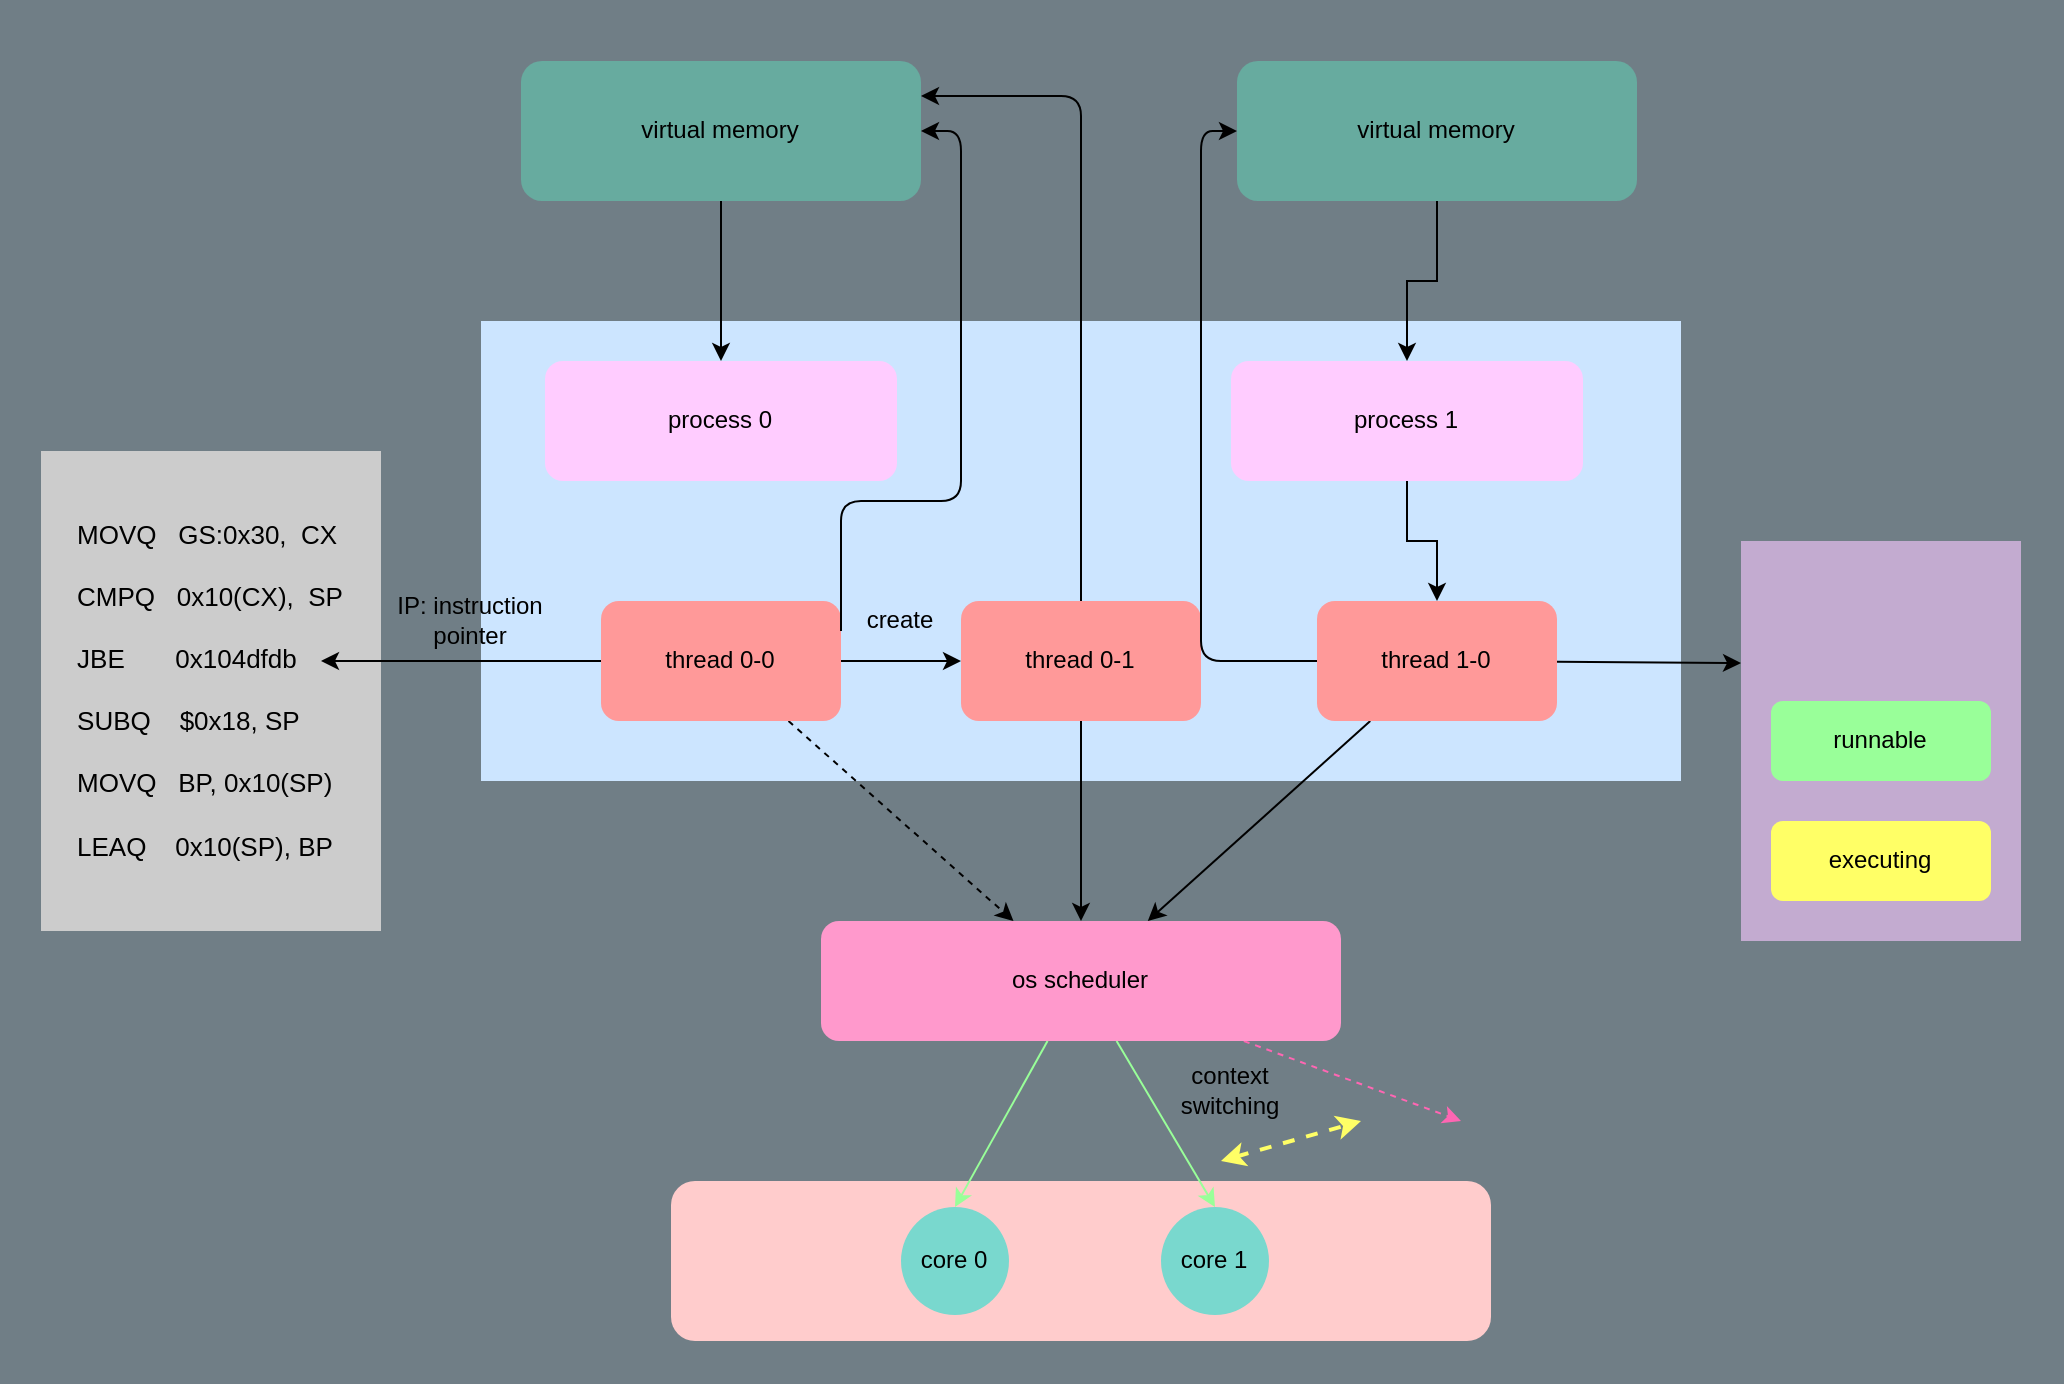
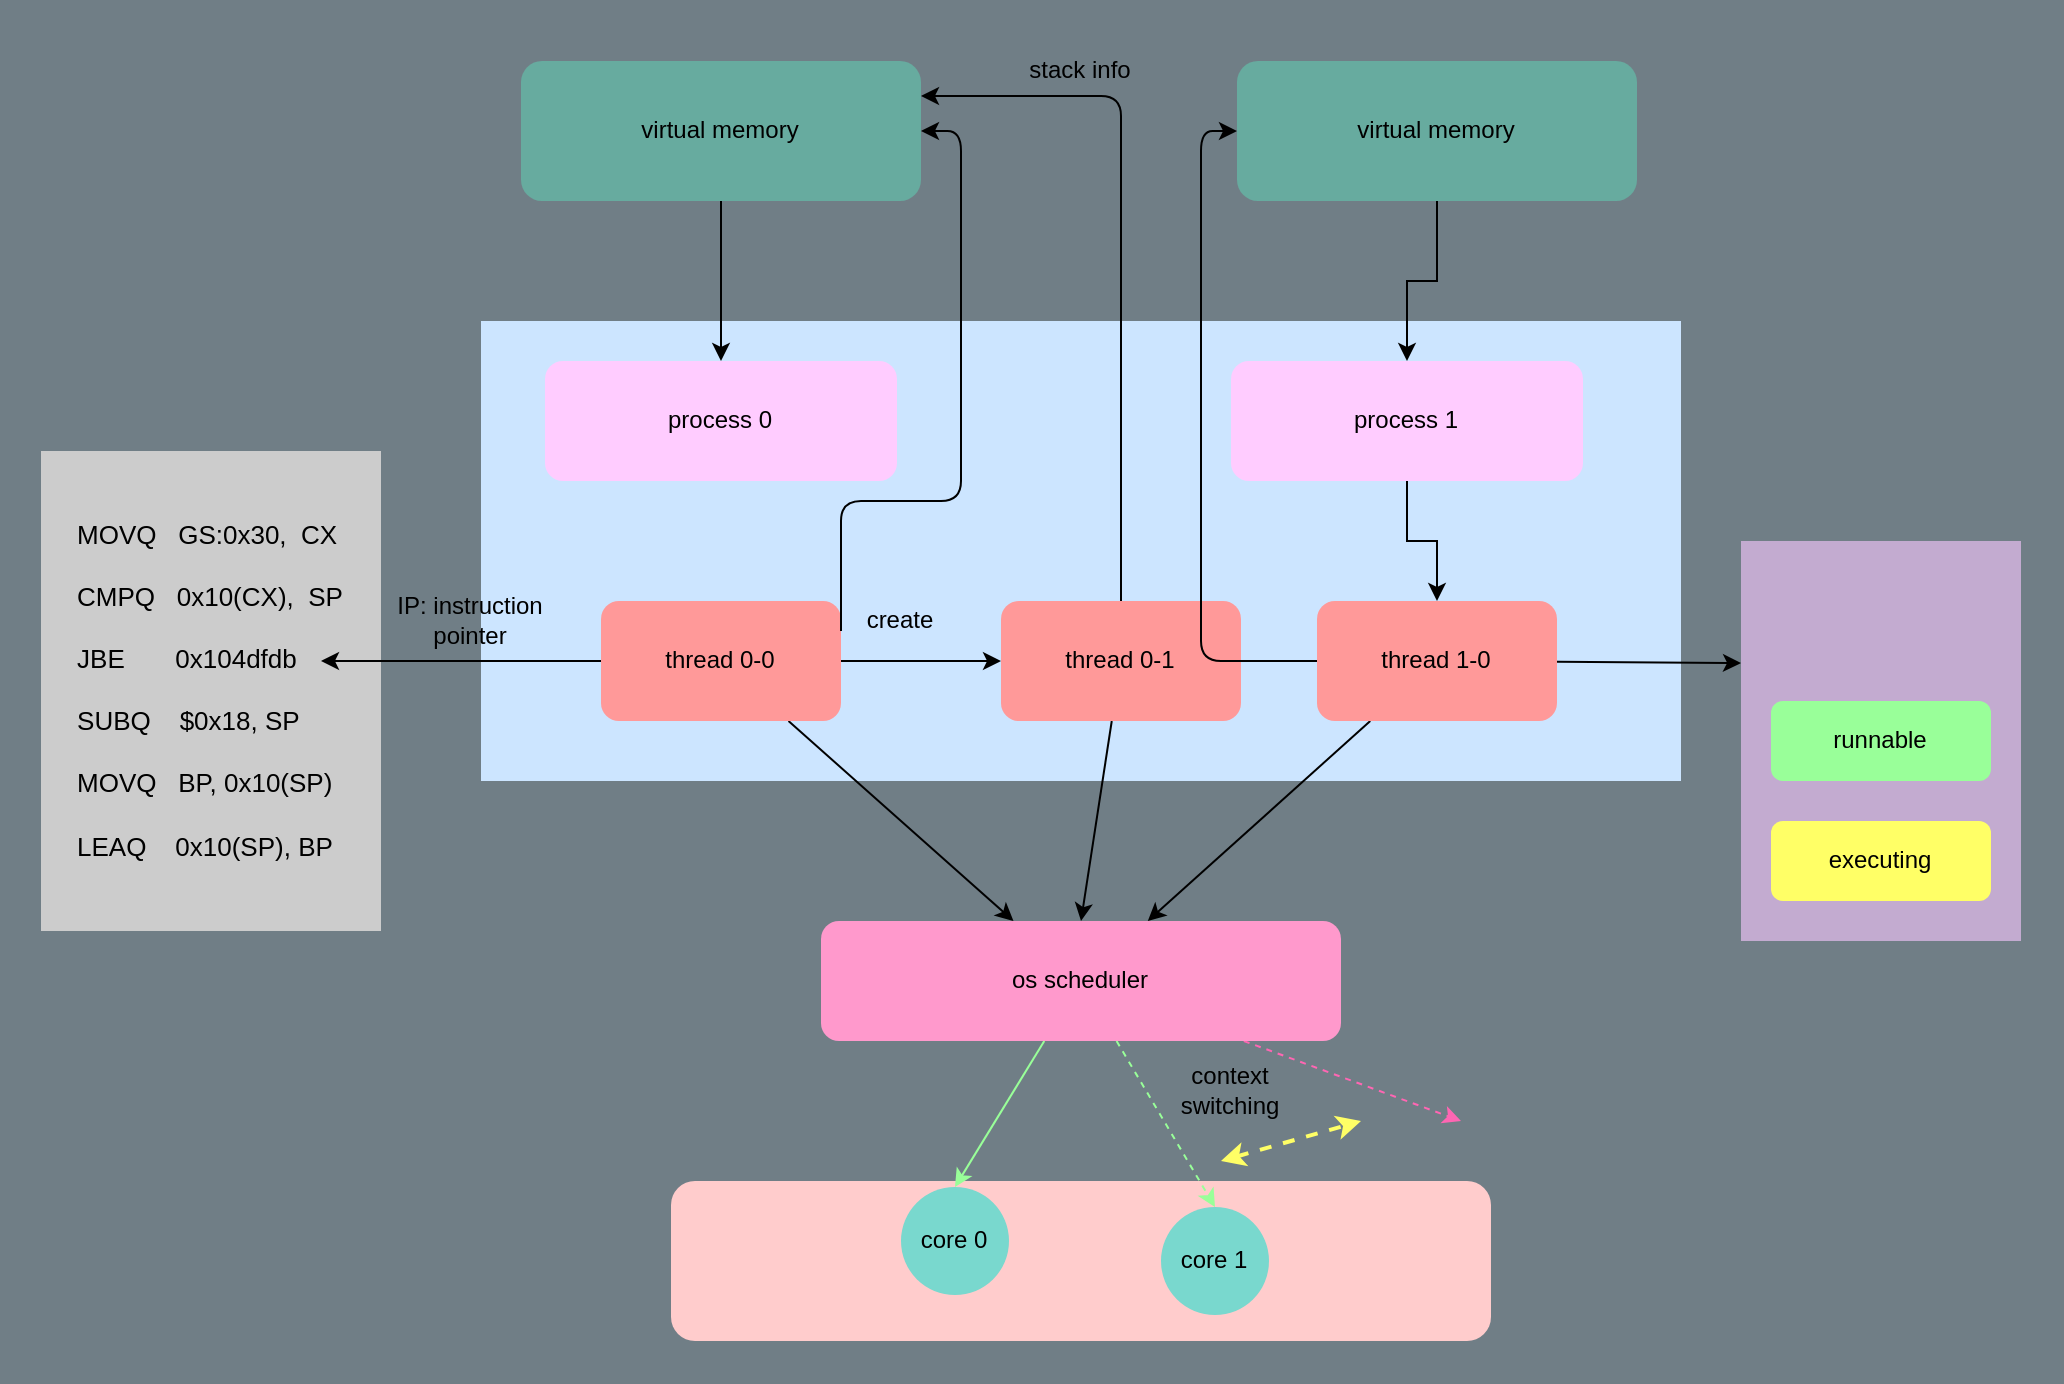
  <mxCell id="0" />
  <mxCell id="1" parent="0" />
  <mxCell id="2" value="" style="rounded=0;whiteSpace=wrap;html=1;fillColor=#C3ABD0;gradientColor=none;strokeColor=none;" vertex="1" parent="1"><mxGeometry x="870" y="270" width="140" height="200" as="geometry" /></mxCell>
  <mxCell id="3" value="" style="rounded=0;whiteSpace=wrap;html=1;fillColor=#CCE5FF;gradientColor=none;strokeColor=none;" vertex="1" parent="1"><mxGeometry x="240" y="160" width="600" height="230" as="geometry" /></mxCell>
  <mxCell id="4" value="" style="rounded=1;whiteSpace=wrap;html=1;fillColor=#FFCCCC;strokeColor=none;" vertex="1" parent="1"><mxGeometry x="335" y="590" width="410" height="80" as="geometry" /></mxCell>
- <mxCell id="5" value="core 0" style="ellipse;whiteSpace=wrap;html=1;aspect=fixed;fillColor=#79D8CE;gradientColor=none;strokeColor=none;" vertex="1" parent="1"><mxGeometry x="450" y="603" width="54" height="54" as="geometry" /></mxCell>
+ <mxCell id="5" value="core 0" style="ellipse;whiteSpace=wrap;html=1;aspect=fixed;fillColor=#79D8CE;gradientColor=none;strokeColor=none;" vertex="1" parent="1"><mxGeometry x="450" y="593" width="54" height="54" as="geometry" /></mxCell>
  <mxCell id="6" value="core 1" style="ellipse;whiteSpace=wrap;html=1;aspect=fixed;fillColor=#79D8CE;gradientColor=none;strokeColor=none;" vertex="1" parent="1"><mxGeometry x="580" y="603" width="54" height="54" as="geometry" /></mxCell>
  <mxCell id="7" style="edgeStyle=orthogonalEdgeStyle;rounded=0;orthogonalLoop=1;jettySize=auto;html=1;exitX=1;exitY=0.5;exitDx=0;exitDy=0;entryX=0;entryY=0.5;entryDx=0;entryDy=0;" edge="1" parent="1" source="9" target="16"><mxGeometry relative="1" as="geometry" /></mxCell>
- <mxCell id="8" style="rounded=1;orthogonalLoop=1;jettySize=auto;html=1;dashed=1;" edge="1" parent="1" source="9" target="27"><mxGeometry relative="1" as="geometry" /></mxCell>
+ <mxCell id="8" style="rounded=1;orthogonalLoop=1;jettySize=auto;html=1;" edge="1" parent="1" source="9" target="27"><mxGeometry relative="1" as="geometry" /></mxCell>
  <mxCell id="9" value="thread 0-0" style="rounded=1;whiteSpace=wrap;html=1;fillColor=#FF9999;gradientColor=none;strokeColor=none;" vertex="1" parent="1"><mxGeometry x="300" y="300" width="120" height="60" as="geometry" /></mxCell>
  <mxCell id="10" value="&lt;p style=&quot;line-height: 230%&quot;&gt;&lt;/p&gt;&lt;div style=&quot;text-align: left ; font-size: 13px&quot;&gt;&lt;font style=&quot;font-size: 13px&quot;&gt;MOVQ&amp;nbsp; &amp;nbsp;GS:0x30,&amp;nbsp; CX&lt;/font&gt;&lt;/div&gt;&lt;div style=&quot;text-align: left ; font-size: 13px&quot;&gt;&lt;font style=&quot;font-size: 13px&quot;&gt;&lt;br&gt;&lt;/font&gt;&lt;/div&gt;&lt;div style=&quot;text-align: left ; font-size: 13px&quot;&gt;&lt;font style=&quot;font-size: 13px&quot;&gt;CMPQ&amp;nbsp; &amp;nbsp;0x10(CX),&amp;nbsp; SP&lt;/font&gt;&lt;/div&gt;&lt;div style=&quot;text-align: left ; font-size: 13px&quot;&gt;&lt;font style=&quot;font-size: 13px&quot;&gt;&lt;br&gt;&lt;/font&gt;&lt;/div&gt;&lt;div style=&quot;text-align: left ; font-size: 13px&quot;&gt;&lt;font style=&quot;font-size: 13px&quot;&gt;JBE&amp;nbsp; &amp;nbsp; &amp;nbsp; &amp;nbsp;0x104dfdb&lt;/font&gt;&lt;/div&gt;&lt;div style=&quot;text-align: left ; font-size: 13px&quot;&gt;&lt;font style=&quot;font-size: 13px&quot;&gt;&lt;br&gt;&lt;/font&gt;&lt;/div&gt;&lt;div style=&quot;text-align: left ; font-size: 13px&quot;&gt;&lt;font style=&quot;font-size: 13px&quot;&gt;SUBQ&amp;nbsp; &amp;nbsp; $0x18, SP&lt;/font&gt;&lt;/div&gt;&lt;div style=&quot;text-align: left ; font-size: 13px&quot;&gt;&lt;font style=&quot;font-size: 13px&quot;&gt;&lt;br&gt;&lt;/font&gt;&lt;/div&gt;&lt;div style=&quot;text-align: left ; font-size: 13px&quot;&gt;&lt;font style=&quot;font-size: 13px&quot;&gt;MOVQ&amp;nbsp; &amp;nbsp;BP, 0x10(SP)&lt;/font&gt;&lt;/div&gt;&lt;div style=&quot;text-align: left ; font-size: 13px&quot;&gt;&lt;font style=&quot;font-size: 13px&quot;&gt;&lt;br&gt;&lt;/font&gt;&lt;/div&gt;&lt;div style=&quot;text-align: left ; font-size: 13px&quot;&gt;&lt;font style=&quot;font-size: 13px&quot;&gt;LEAQ&amp;nbsp; &amp;nbsp; 0x10(SP), BP&lt;/font&gt;&lt;/div&gt;&lt;p&gt;&lt;/p&gt;" style="rounded=0;whiteSpace=wrap;html=1;fillColor=#CCCCCC;gradientColor=none;strokeColor=none;" vertex="1" parent="1"><mxGeometry x="20" y="225" width="170" height="240" as="geometry" /></mxCell>
  <mxCell id="11" style="edgeStyle=orthogonalEdgeStyle;rounded=0;orthogonalLoop=1;jettySize=auto;html=1;" edge="1" parent="1" source="9"><mxGeometry relative="1" as="geometry"><mxPoint x="160" y="330" as="targetPoint" /></mxGeometry></mxCell>
  <mxCell id="12" value="IP: instruction pointer" style="text;html=1;strokeColor=none;fillColor=none;align=center;verticalAlign=middle;whiteSpace=wrap;rounded=0;" vertex="1" parent="1"><mxGeometry x="190" y="300" width="90" height="20" as="geometry" /></mxCell>
  <mxCell id="13" value="process 0" style="rounded=1;whiteSpace=wrap;html=1;fillColor=#FFCCFF;gradientColor=none;strokeColor=none;" vertex="1" parent="1"><mxGeometry x="272" y="180" width="176" height="60" as="geometry" /></mxCell>
  <mxCell id="14" style="edgeStyle=orthogonalEdgeStyle;rounded=1;orthogonalLoop=1;jettySize=auto;html=1;entryX=1;entryY=0.25;entryDx=0;entryDy=0;exitX=0.5;exitY=0;exitDx=0;exitDy=0;" edge="1" parent="1" source="16" target="29"><mxGeometry relative="1" as="geometry" /></mxCell>
  <mxCell id="15" style="edgeStyle=none;rounded=1;orthogonalLoop=1;jettySize=auto;html=1;entryX=0.5;entryY=0;entryDx=0;entryDy=0;" edge="1" parent="1" source="16" target="27"><mxGeometry relative="1" as="geometry" /></mxCell>
- <mxCell id="16" value="thread 0-1" style="rounded=1;whiteSpace=wrap;html=1;fillColor=#FF9999;gradientColor=none;strokeColor=none;" vertex="1" parent="1"><mxGeometry x="480" y="300" width="120" height="60" as="geometry" /></mxCell>
+ <mxCell id="16" value="thread 0-1" style="rounded=1;whiteSpace=wrap;html=1;fillColor=#FF9999;gradientColor=none;strokeColor=none;" vertex="1" parent="1"><mxGeometry x="500" y="300" width="120" height="60" as="geometry" /></mxCell>
  <mxCell id="17" value="create" style="text;html=1;strokeColor=none;fillColor=none;align=center;verticalAlign=middle;whiteSpace=wrap;rounded=0;" vertex="1" parent="1"><mxGeometry x="430" y="300" width="40" height="20" as="geometry" /></mxCell>
  <mxCell id="18" style="edgeStyle=orthogonalEdgeStyle;rounded=1;orthogonalLoop=1;jettySize=auto;html=1;entryX=0;entryY=0.5;entryDx=0;entryDy=0;exitX=0;exitY=0.5;exitDx=0;exitDy=0;" edge="1" parent="1" source="21" target="31"><mxGeometry relative="1" as="geometry"><Array as="points"><mxPoint x="600" y="330" /><mxPoint x="600" y="65" /></Array></mxGeometry></mxCell>
  <mxCell id="19" style="edgeStyle=none;rounded=1;orthogonalLoop=1;jettySize=auto;html=1;" edge="1" parent="1" source="21" target="27"><mxGeometry relative="1" as="geometry" /></mxCell>
  <mxCell id="20" style="edgeStyle=none;rounded=1;orthogonalLoop=1;jettySize=auto;html=1;entryX=0;entryY=0.305;entryDx=0;entryDy=0;entryPerimeter=0;" edge="1" parent="1" source="21" target="2"><mxGeometry relative="1" as="geometry" /></mxCell>
  <mxCell id="21" value="thread 1-0" style="rounded=1;whiteSpace=wrap;html=1;fillColor=#FF9999;gradientColor=none;strokeColor=none;" vertex="1" parent="1"><mxGeometry x="658" y="300" width="120" height="60" as="geometry" /></mxCell>
  <mxCell id="22" style="edgeStyle=orthogonalEdgeStyle;rounded=0;orthogonalLoop=1;jettySize=auto;html=1;entryX=0.5;entryY=0;entryDx=0;entryDy=0;" edge="1" parent="1" source="23" target="21"><mxGeometry relative="1" as="geometry" /></mxCell>
  <mxCell id="23" value="process 1" style="rounded=1;whiteSpace=wrap;html=1;fillColor=#FFCCFF;gradientColor=none;strokeColor=none;" vertex="1" parent="1"><mxGeometry x="615" y="180" width="176" height="60" as="geometry" /></mxCell>
  <mxCell id="24" style="edgeStyle=none;rounded=1;orthogonalLoop=1;jettySize=auto;html=1;entryX=0.5;entryY=0;entryDx=0;entryDy=0;strokeColor=#99FF99;" edge="1" parent="1" source="27" target="5"><mxGeometry relative="1" as="geometry" /></mxCell>
  <mxCell id="25" style="edgeStyle=none;rounded=1;orthogonalLoop=1;jettySize=auto;html=1;dashed=1;strokeColor=#FF66B3;" edge="1" parent="1" source="27"><mxGeometry relative="1" as="geometry"><mxPoint x="730" y="560" as="targetPoint" /></mxGeometry></mxCell>
- <mxCell id="26" style="edgeStyle=none;rounded=1;orthogonalLoop=1;jettySize=auto;html=1;entryX=0.5;entryY=0;entryDx=0;entryDy=0;dashed=0;strokeColor=#99FF99;" edge="1" parent="1" source="27" target="6"><mxGeometry relative="1" as="geometry" /></mxCell>
+ <mxCell id="26" style="edgeStyle=none;rounded=1;orthogonalLoop=1;jettySize=auto;html=1;entryX=0.5;entryY=0;entryDx=0;entryDy=0;dashed=1;strokeColor=#99FF99;" edge="1" parent="1" source="27" target="6"><mxGeometry relative="1" as="geometry" /></mxCell>
  <mxCell id="27" value="os scheduler" style="rounded=1;whiteSpace=wrap;html=1;fillColor=#FF99CC;gradientColor=none;strokeColor=none;" vertex="1" parent="1"><mxGeometry x="410" y="460" width="260" height="60" as="geometry" /></mxCell>
  <mxCell id="28" style="edgeStyle=orthogonalEdgeStyle;rounded=0;orthogonalLoop=1;jettySize=auto;html=1;" edge="1" parent="1" source="29" target="13"><mxGeometry relative="1" as="geometry" /></mxCell>
  <mxCell id="29" value="virtual memory" style="rounded=1;whiteSpace=wrap;html=1;fillColor=#67AB9F;gradientColor=none;strokeColor=none;" vertex="1" parent="1"><mxGeometry x="260" y="30" width="200" height="70" as="geometry" /></mxCell>
  <mxCell id="30" style="edgeStyle=orthogonalEdgeStyle;rounded=0;orthogonalLoop=1;jettySize=auto;html=1;entryX=0.5;entryY=0;entryDx=0;entryDy=0;" edge="1" parent="1" source="31" target="23"><mxGeometry relative="1" as="geometry" /></mxCell>
  <mxCell id="31" value="virtual memory" style="rounded=1;whiteSpace=wrap;html=1;fillColor=#67AB9F;gradientColor=none;strokeColor=none;" vertex="1" parent="1"><mxGeometry x="618" y="30" width="200" height="70" as="geometry" /></mxCell>
  <mxCell id="32" style="edgeStyle=orthogonalEdgeStyle;orthogonalLoop=1;jettySize=auto;html=1;exitX=1;exitY=0.25;exitDx=0;exitDy=0;entryX=1;entryY=0.5;entryDx=0;entryDy=0;rounded=1;" edge="1" parent="1" source="9" target="29"><mxGeometry relative="1" as="geometry"><Array as="points"><mxPoint x="420" y="250" /><mxPoint x="480" y="250" /><mxPoint x="480" y="65" /></Array></mxGeometry></mxCell>
+ <mxCell id="33" value="stack info" style="text;html=1;strokeColor=none;fillColor=none;align=center;verticalAlign=middle;whiteSpace=wrap;rounded=0;" vertex="1" parent="1"><mxGeometry x="500" width="80" height="30" as="geometry" y="20" /></mxCell>
  <mxCell id="34" value="runnable" style="rounded=1;whiteSpace=wrap;html=1;fillColor=#99FF99;gradientColor=none;strokeColor=none;" vertex="1" parent="1"><mxGeometry x="885" y="350" width="110" height="40" as="geometry" /></mxCell>
  <mxCell id="35" value="executing" style="rounded=1;whiteSpace=wrap;html=1;fillColor=#FFFF66;gradientColor=none;strokeColor=none;" vertex="1" parent="1"><mxGeometry x="885" y="410" width="110" height="40" as="geometry" /></mxCell>
  <mxCell id="36" value="context&lt;br&gt;switching" style="text;html=1;strokeColor=none;fillColor=none;align=center;verticalAlign=middle;whiteSpace=wrap;rounded=0;" vertex="1" parent="1"><mxGeometry x="580" y="530" width="70" height="30" as="geometry" /></mxCell>
  <mxCell id="37" style="edgeStyle=none;rounded=1;orthogonalLoop=1;jettySize=auto;html=1;dashed=1;strokeColor=#FFFF66;startArrow=classic;startFill=1;strokeWidth=2;" edge="1" parent="1"><mxGeometry relative="1" as="geometry"><mxPoint x="610" y="580" as="sourcePoint" /><mxPoint x="680" y="560" as="targetPoint" /></mxGeometry></mxCell>
